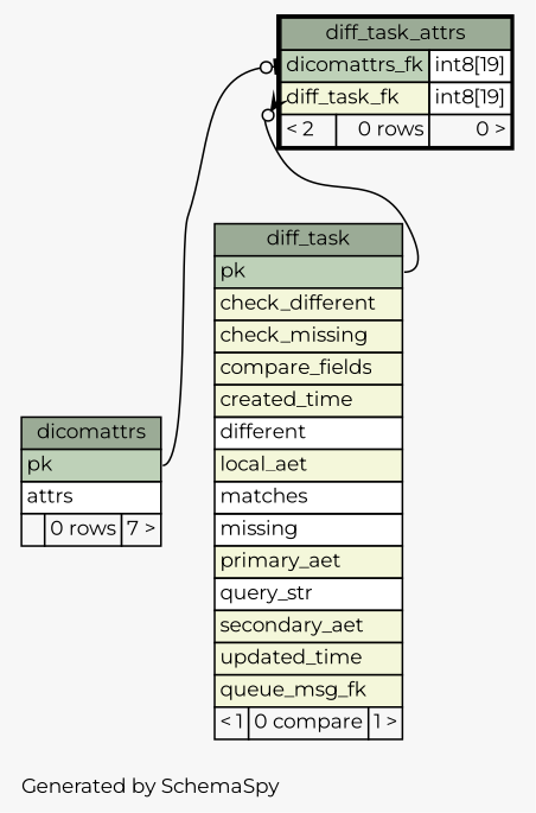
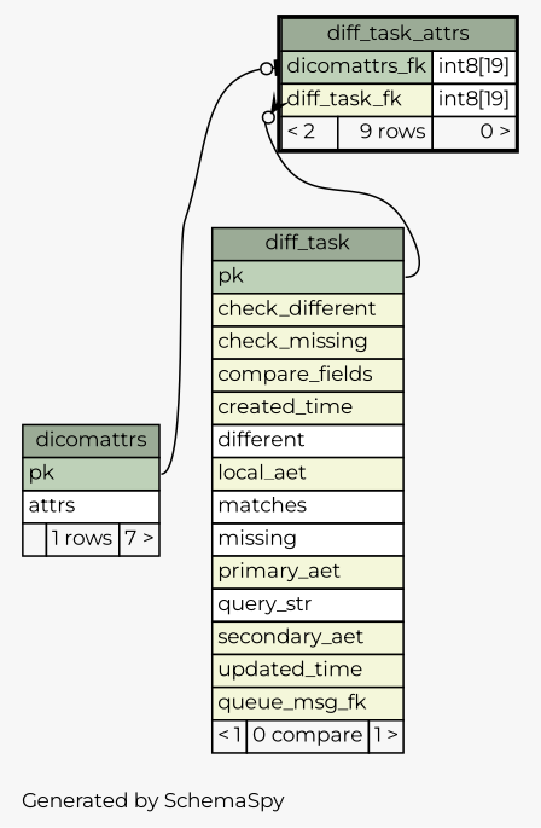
  digraph {
    bgcolor="#f7f7f7"
    fontname=Montserrat
    fontsize=11
    label="\nGenerated by SchemaSpy"
    labeljust=l
    nodesep=0.18
    rankdir=TB
    ranksep=0.46
    node [fontname=Montserrat fontsize=11 shape=plaintext]
    edge [arrowhead=none arrowsize=0.8 dir=back fontname=Montserrat headport="pk:e"]
-   n1 [label=<     <TABLE BORDER="2" CELLBORDER="1" CELLSPACING="0" BGCOLOR="#ffffff">       <TR><TD COLSPAN="3" BGCOLOR="#9bab96" ALIGN="CENTER">diff_task_attrs</TD></TR>       <TR><TD PORT="dicomattrs_fk" COLSPAN="2" BGCOLOR="#bed1b8" ALIGN="LEFT">dicomattrs_fk</TD><TD PORT="dicomattrs_fk.type" ALIGN="LEFT">int8[19]</TD></TR>       <TR><TD PORT="diff_task_fk" COLSPAN="2" BGCOLOR="#f4f7da" ALIGN="LEFT">diff_task_fk</TD><TD PORT="diff_task_fk.type" ALIGN="LEFT">int8[19]</TD></TR>       <TR><TD ALIGN="LEFT" BGCOLOR="#f7f7f7">&lt; 2</TD><TD ALIGN="RIGHT" BGCOLOR="#f7f7f7">0 rows</TD><TD ALIGN="RIGHT" BGCOLOR="#f7f7f7">0 &gt;</TD></TR>     </TABLE>>]
-   n2 [label=<     <TABLE BORDER="0" CELLBORDER="1" CELLSPACING="0" BGCOLOR="#ffffff">       <TR><TD COLSPAN="3" BGCOLOR="#9bab96" ALIGN="CENTER">dicomattrs</TD></TR>       <TR><TD PORT="pk" COLSPAN="3" BGCOLOR="#bed1b8" ALIGN="LEFT">pk</TD></TR>       <TR><TD PORT="attrs" COLSPAN="3" ALIGN="LEFT">attrs</TD></TR>       <TR><TD ALIGN="LEFT" BGCOLOR="#f7f7f7">  </TD><TD ALIGN="RIGHT" BGCOLOR="#f7f7f7">0 rows</TD><TD ALIGN="RIGHT" BGCOLOR="#f7f7f7">7 &gt;</TD></TR>     </TABLE>>]
+   n1 [label=<     <TABLE BORDER="2" CELLBORDER="1" CELLSPACING="0" BGCOLOR="#ffffff">       <TR><TD COLSPAN="3" BGCOLOR="#9bab96" ALIGN="CENTER">diff_task_attrs</TD></TR>       <TR><TD PORT="dicomattrs_fk" COLSPAN="2" BGCOLOR="#bed1b8" ALIGN="LEFT">dicomattrs_fk</TD><TD PORT="dicomattrs_fk.type" ALIGN="LEFT">int8[19]</TD></TR>       <TR><TD PORT="diff_task_fk" COLSPAN="2" BGCOLOR="#f4f7da" ALIGN="LEFT">diff_task_fk</TD><TD PORT="diff_task_fk.type" ALIGN="LEFT">int8[19]</TD></TR>       <TR><TD ALIGN="LEFT" BGCOLOR="#f7f7f7">&lt; 2</TD><TD ALIGN="RIGHT" BGCOLOR="#f7f7f7">9 rows</TD><TD ALIGN="RIGHT" BGCOLOR="#f7f7f7">0 &gt;</TD></TR>     </TABLE>>]
+   n2 [label=<     <TABLE BORDER="0" CELLBORDER="1" CELLSPACING="0" BGCOLOR="#ffffff">       <TR><TD COLSPAN="3" BGCOLOR="#9bab96" ALIGN="CENTER">dicomattrs</TD></TR>       <TR><TD PORT="pk" COLSPAN="3" BGCOLOR="#bed1b8" ALIGN="LEFT">pk</TD></TR>       <TR><TD PORT="attrs" COLSPAN="3" ALIGN="LEFT">attrs</TD></TR>       <TR><TD ALIGN="LEFT" BGCOLOR="#f7f7f7">  </TD><TD ALIGN="RIGHT" BGCOLOR="#f7f7f7">1 rows</TD><TD ALIGN="RIGHT" BGCOLOR="#f7f7f7">7 &gt;</TD></TR>     </TABLE>>]
    n3 [label=<     <TABLE BORDER="0" CELLBORDER="1" CELLSPACING="0" BGCOLOR="#ffffff">       <TR><TD COLSPAN="3" BGCOLOR="#9bab96" ALIGN="CENTER">diff_task</TD></TR>       <TR><TD PORT="pk" COLSPAN="3" BGCOLOR="#bed1b8" ALIGN="LEFT">pk</TD></TR>       <TR><TD PORT="check_different" COLSPAN="3" BGCOLOR="#f4f7da" ALIGN="LEFT">check_different</TD></TR>       <TR><TD PORT="check_missing" COLSPAN="3" BGCOLOR="#f4f7da" ALIGN="LEFT">check_missing</TD></TR>       <TR><TD PORT="compare_fields" COLSPAN="3" BGCOLOR="#f4f7da" ALIGN="LEFT">compare_fields</TD></TR>       <TR><TD PORT="created_time" COLSPAN="3" BGCOLOR="#f4f7da" ALIGN="LEFT">created_time</TD></TR>       <TR><TD PORT="different" COLSPAN="3" ALIGN="LEFT">different</TD></TR>       <TR><TD PORT="local_aet" COLSPAN="3" BGCOLOR="#f4f7da" ALIGN="LEFT">local_aet</TD></TR>       <TR><TD PORT="matches" COLSPAN="3" ALIGN="LEFT">matches</TD></TR>       <TR><TD PORT="missing" COLSPAN="3" ALIGN="LEFT">missing</TD></TR>       <TR><TD PORT="primary_aet" COLSPAN="3" BGCOLOR="#f4f7da" ALIGN="LEFT">primary_aet</TD></TR>       <TR><TD PORT="query_str" COLSPAN="3" ALIGN="LEFT">query_str</TD></TR>       <TR><TD PORT="secondary_aet" COLSPAN="3" BGCOLOR="#f4f7da" ALIGN="LEFT">secondary_aet</TD></TR>       <TR><TD PORT="updated_time" COLSPAN="3" BGCOLOR="#f4f7da" ALIGN="LEFT">updated_time</TD></TR>       <TR><TD PORT="queue_msg_fk" COLSPAN="3" BGCOLOR="#f4f7da" ALIGN="LEFT">queue_msg_fk</TD></TR>       <TR><TD ALIGN="LEFT" BGCOLOR="#f7f7f7">&lt; 1</TD><TD ALIGN="RIGHT" BGCOLOR="#f7f7f7">0 compare</TD><TD ALIGN="RIGHT" BGCOLOR="#f7f7f7">1 &gt;</TD></TR>     </TABLE>>]
    n1 -> n2 [arrowtail=teeodot tailport="dicomattrs_fk:w"]
    n1 -> n3 [arrowtail=crowodot tailport="diff_task_fk:w"]
  }
